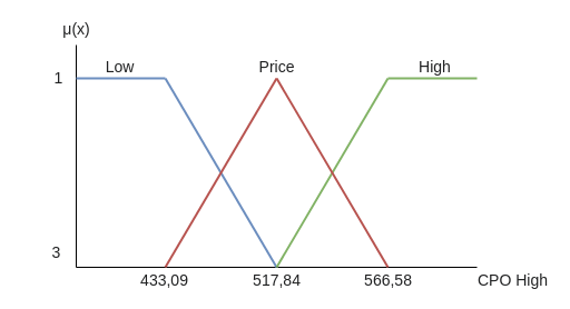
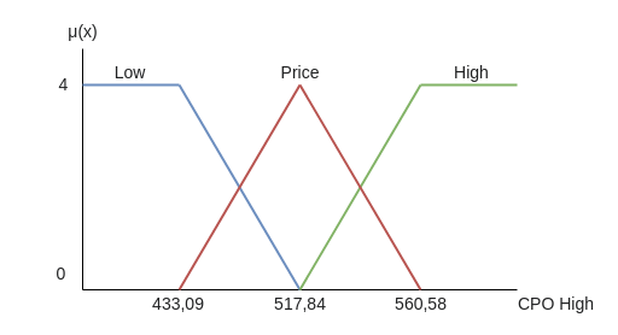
  <mxCell id="0" />
  <mxCell id="1" parent="0" />
  <mxCell id="2" value="&lt;span style=&quot;color: rgb(32, 33, 34); font-family: sans-serif; font-size: 14px; text-align: start; background-color: rgb(255, 255, 255);&quot;&gt;μ(x)&lt;/span&gt;" style="text;strokeColor=none;fillColor=none;html=1;fontSize=15;fontStyle=0;verticalAlign=middle;align=center;" vertex="1" parent="1"><mxGeometry x="38" y="20" width="60" height="10" as="geometry" /></mxCell>
- <mxCell id="3" value="&lt;span style=&quot;color: rgb(32, 33, 34); font-family: sans-serif; font-size: 14px; text-align: start; background-color: rgb(255, 255, 255);&quot;&gt;1&lt;/span&gt;" style="text;strokeColor=none;fillColor=none;html=1;fontSize=15;fontStyle=0;verticalAlign=middle;align=center;" vertex="1" parent="1"><mxGeometry x="27" y="64" width="50" height="10" as="geometry" /></mxCell>
- <mxCell id="4" value="&lt;span style=&quot;color: rgb(32, 33, 34); font-family: sans-serif; font-size: 14px; text-align: start; background-color: rgb(255, 255, 255);&quot;&gt;3&lt;/span&gt;" style="text;strokeColor=none;fillColor=none;html=1;fontSize=15;fontStyle=0;verticalAlign=middle;align=center;" vertex="1" parent="1"><mxGeometry x="20" y="221" width="60" height="10" as="geometry" /></mxCell>
+ <mxCell id="3" value="&lt;span style=&quot;color: rgb(32, 33, 34); font-family: sans-serif; font-size: 14px; text-align: start; background-color: rgb(255, 255, 255);&quot;&gt;4&lt;/span&gt;" style="text;strokeColor=none;fillColor=none;html=1;fontSize=15;fontStyle=0;verticalAlign=middle;align=center;" vertex="1" parent="1"><mxGeometry x="27" y="64" width="50" height="10" as="geometry" /></mxCell>
+ <mxCell id="4" value="&lt;span style=&quot;color: rgb(32, 33, 34); font-family: sans-serif; font-size: 14px; text-align: start; background-color: rgb(255, 255, 255);&quot;&gt;0&lt;/span&gt;" style="text;strokeColor=none;fillColor=none;html=1;fontSize=15;fontStyle=0;verticalAlign=middle;align=center;" vertex="1" parent="1"><mxGeometry x="20" y="221" width="60" height="10" as="geometry" /></mxCell>
  <mxCell id="5" value="&lt;div style=&quot;text-align: start;&quot;&gt;&lt;span style=&quot;background-color: initial; font-size: 14px;&quot;&gt;&lt;font face=&quot;sans-serif&quot; color=&quot;#202122&quot;&gt;433,09&lt;/font&gt;&lt;/span&gt;&lt;/div&gt;" style="text;strokeColor=none;fillColor=none;html=1;fontSize=15;fontStyle=0;verticalAlign=middle;align=center;" vertex="1" parent="1"><mxGeometry x="122" y="246" width="50" height="10" as="geometry" /></mxCell>
  <mxCell id="6" value="&lt;div style=&quot;text-align: start;&quot;&gt;&lt;span style=&quot;background-color: initial; font-size: 14px;&quot;&gt;&lt;font face=&quot;sans-serif&quot; color=&quot;#202122&quot;&gt;517,84&lt;/font&gt;&lt;/span&gt;&lt;/div&gt;" style="text;strokeColor=none;fillColor=none;html=1;fontSize=15;fontStyle=0;verticalAlign=middle;align=center;" vertex="1" parent="1"><mxGeometry x="218" y="246" width="60" height="10" as="geometry" /></mxCell>
- <mxCell id="7" value="&lt;div style=&quot;text-align: start;&quot;&gt;&lt;span style=&quot;background-color: initial; font-size: 14px;&quot;&gt;&lt;font face=&quot;sans-serif&quot; color=&quot;#202122&quot;&gt;566,58&lt;/font&gt;&lt;/span&gt;&lt;/div&gt;" style="text;strokeColor=none;fillColor=none;html=1;fontSize=15;fontStyle=0;verticalAlign=middle;align=center;" vertex="1" parent="1"><mxGeometry x="318" y="246" width="60" height="10" as="geometry" /></mxCell>
+ <mxCell id="7" value="&lt;div style=&quot;text-align: start;&quot;&gt;&lt;span style=&quot;background-color: initial; font-size: 14px;&quot;&gt;&lt;font face=&quot;sans-serif&quot; color=&quot;#202122&quot;&gt;560,58&lt;/font&gt;&lt;/span&gt;&lt;/div&gt;" style="text;strokeColor=none;fillColor=none;html=1;fontSize=15;fontStyle=0;verticalAlign=middle;align=center;" vertex="1" parent="1"><mxGeometry x="318" y="246" width="60" height="10" as="geometry" /></mxCell>
  <mxCell id="8" value="" style="endArrow=none;html=1;rounded=0;fontSize=15;" edge="1" parent="1"><mxGeometry width="50" height="50" relative="1" as="geometry"><mxPoint x="68" y="240" as="sourcePoint" /><mxPoint x="68" y="40" as="targetPoint" /></mxGeometry></mxCell>
  <mxCell id="9" value="" style="endArrow=none;html=1;rounded=0;fontSize=15;" edge="1" parent="1"><mxGeometry width="50" height="50" relative="1" as="geometry"><mxPoint x="68" y="240" as="sourcePoint" /><mxPoint x="428" y="240" as="targetPoint" /></mxGeometry></mxCell>
  <mxCell id="10" value="" style="endArrow=none;html=1;rounded=0;fontSize=15;fillColor=#dae8fc;strokeColor=#6c8ebf;strokeWidth=2;" edge="1" parent="1"><mxGeometry width="50" height="50" relative="1" as="geometry"><mxPoint x="68" y="70" as="sourcePoint" /><mxPoint x="148" y="70" as="targetPoint" /></mxGeometry></mxCell>
  <mxCell id="11" value="" style="endArrow=none;html=1;rounded=0;fontSize=15;fillColor=#dae8fc;strokeColor=#6c8ebf;strokeWidth=2;" edge="1" parent="1"><mxGeometry width="50" height="50" relative="1" as="geometry"><mxPoint x="148" y="70" as="sourcePoint" /><mxPoint x="248" y="240" as="targetPoint" /></mxGeometry></mxCell>
  <mxCell id="12" value="" style="endArrow=none;html=1;rounded=0;fontSize=15;fillColor=#d5e8d4;strokeColor=#82b366;strokeWidth=2;" edge="1" parent="1"><mxGeometry width="50" height="50" relative="1" as="geometry"><mxPoint x="348" y="70" as="sourcePoint" /><mxPoint x="248" y="240" as="targetPoint" /></mxGeometry></mxCell>
  <mxCell id="13" value="" style="endArrow=none;html=1;rounded=0;fontSize=15;fillColor=#d5e8d4;strokeColor=#82b366;strokeWidth=2;" edge="1" parent="1"><mxGeometry width="50" height="50" relative="1" as="geometry"><mxPoint x="348" y="70" as="sourcePoint" /><mxPoint x="428" y="70" as="targetPoint" /></mxGeometry></mxCell>
  <mxCell id="14" value="" style="endArrow=none;html=1;rounded=0;fontSize=15;fillColor=#f8cecc;strokeColor=#b85450;strokeWidth=2;" edge="1" parent="1"><mxGeometry width="50" height="50" relative="1" as="geometry"><mxPoint x="248" y="70" as="sourcePoint" /><mxPoint x="148" y="240" as="targetPoint" /></mxGeometry></mxCell>
  <mxCell id="15" value="" style="endArrow=none;html=1;rounded=0;fontSize=15;fillColor=#f8cecc;strokeColor=#b85450;strokeWidth=2;" edge="1" parent="1"><mxGeometry width="50" height="50" relative="1" as="geometry"><mxPoint x="248" y="70" as="sourcePoint" /><mxPoint x="348" y="240" as="targetPoint" /></mxGeometry></mxCell>
  <mxCell id="16" value="&lt;div style=&quot;text-align: start;&quot;&gt;&lt;span style=&quot;background-color: initial; font-size: 14px;&quot;&gt;&lt;font face=&quot;sans-serif&quot; color=&quot;#202122&quot;&gt;CPO High&lt;/font&gt;&lt;/span&gt;&lt;/div&gt;" style="text;strokeColor=none;fillColor=none;html=1;fontSize=15;fontStyle=0;verticalAlign=middle;align=center;" vertex="1" parent="1"><mxGeometry x="430" y="246" width="60" height="10" as="geometry" /></mxCell>
  <mxCell id="17" value="&lt;div style=&quot;text-align: start;&quot;&gt;&lt;span style=&quot;background-color: initial; font-size: 14px;&quot;&gt;&lt;font face=&quot;sans-serif&quot; color=&quot;#202122&quot;&gt;Low&lt;/font&gt;&lt;/span&gt;&lt;/div&gt;" style="text;strokeColor=none;fillColor=none;html=1;fontSize=15;fontStyle=0;verticalAlign=middle;align=center;" vertex="1" parent="1"><mxGeometry x="77" y="54" width="60" height="10" as="geometry" /></mxCell>
  <mxCell id="18" value="&lt;div style=&quot;text-align: start;&quot;&gt;&lt;span style=&quot;background-color: initial; font-size: 14px;&quot;&gt;&lt;font face=&quot;sans-serif&quot; color=&quot;#202122&quot;&gt;Price&lt;/font&gt;&lt;/span&gt;&lt;/div&gt;" style="text;strokeColor=none;fillColor=none;html=1;fontSize=15;fontStyle=0;verticalAlign=middle;align=center;" vertex="1" parent="1"><mxGeometry x="218" y="54" width="60" height="10" as="geometry" /></mxCell>
  <mxCell id="19" value="&lt;div style=&quot;text-align: start;&quot;&gt;&lt;span style=&quot;background-color: initial; font-size: 14px;&quot;&gt;&lt;font face=&quot;sans-serif&quot; color=&quot;#202122&quot;&gt;High&lt;/font&gt;&lt;/span&gt;&lt;/div&gt;" style="text;strokeColor=none;fillColor=none;html=1;fontSize=15;fontStyle=0;verticalAlign=middle;align=center;" vertex="1" parent="1"><mxGeometry x="360" y="54" width="60" height="10" as="geometry" /></mxCell>
